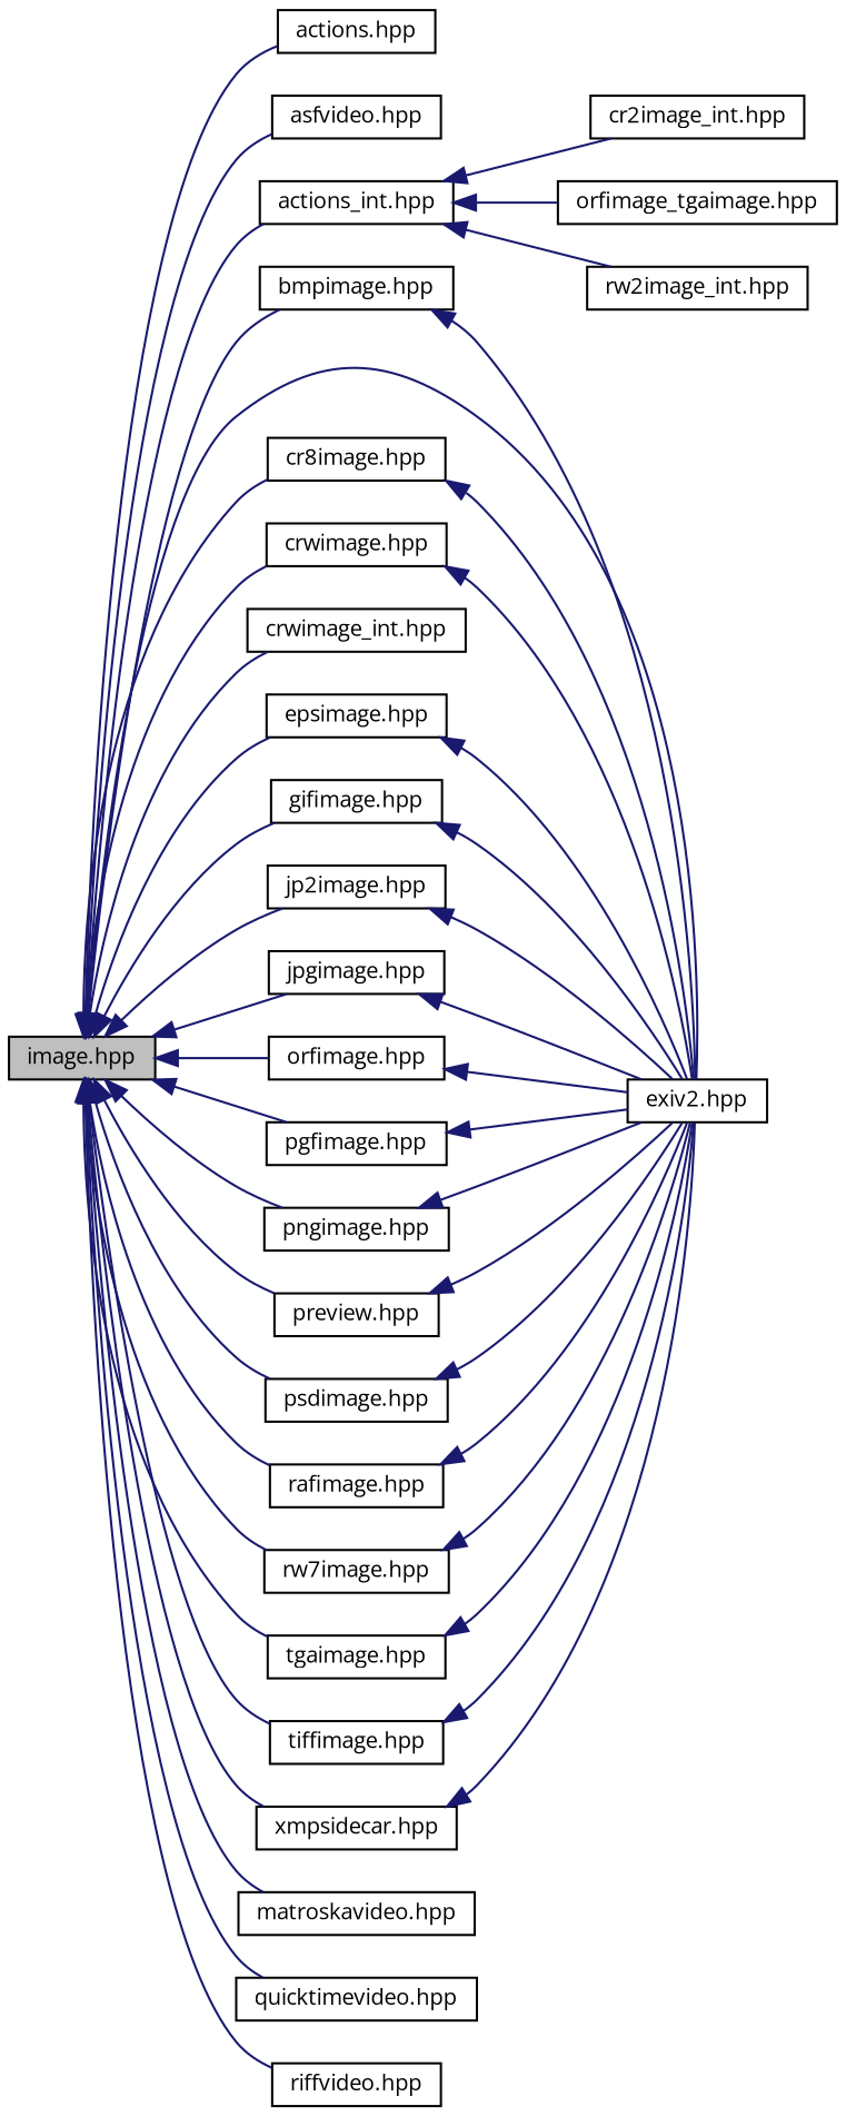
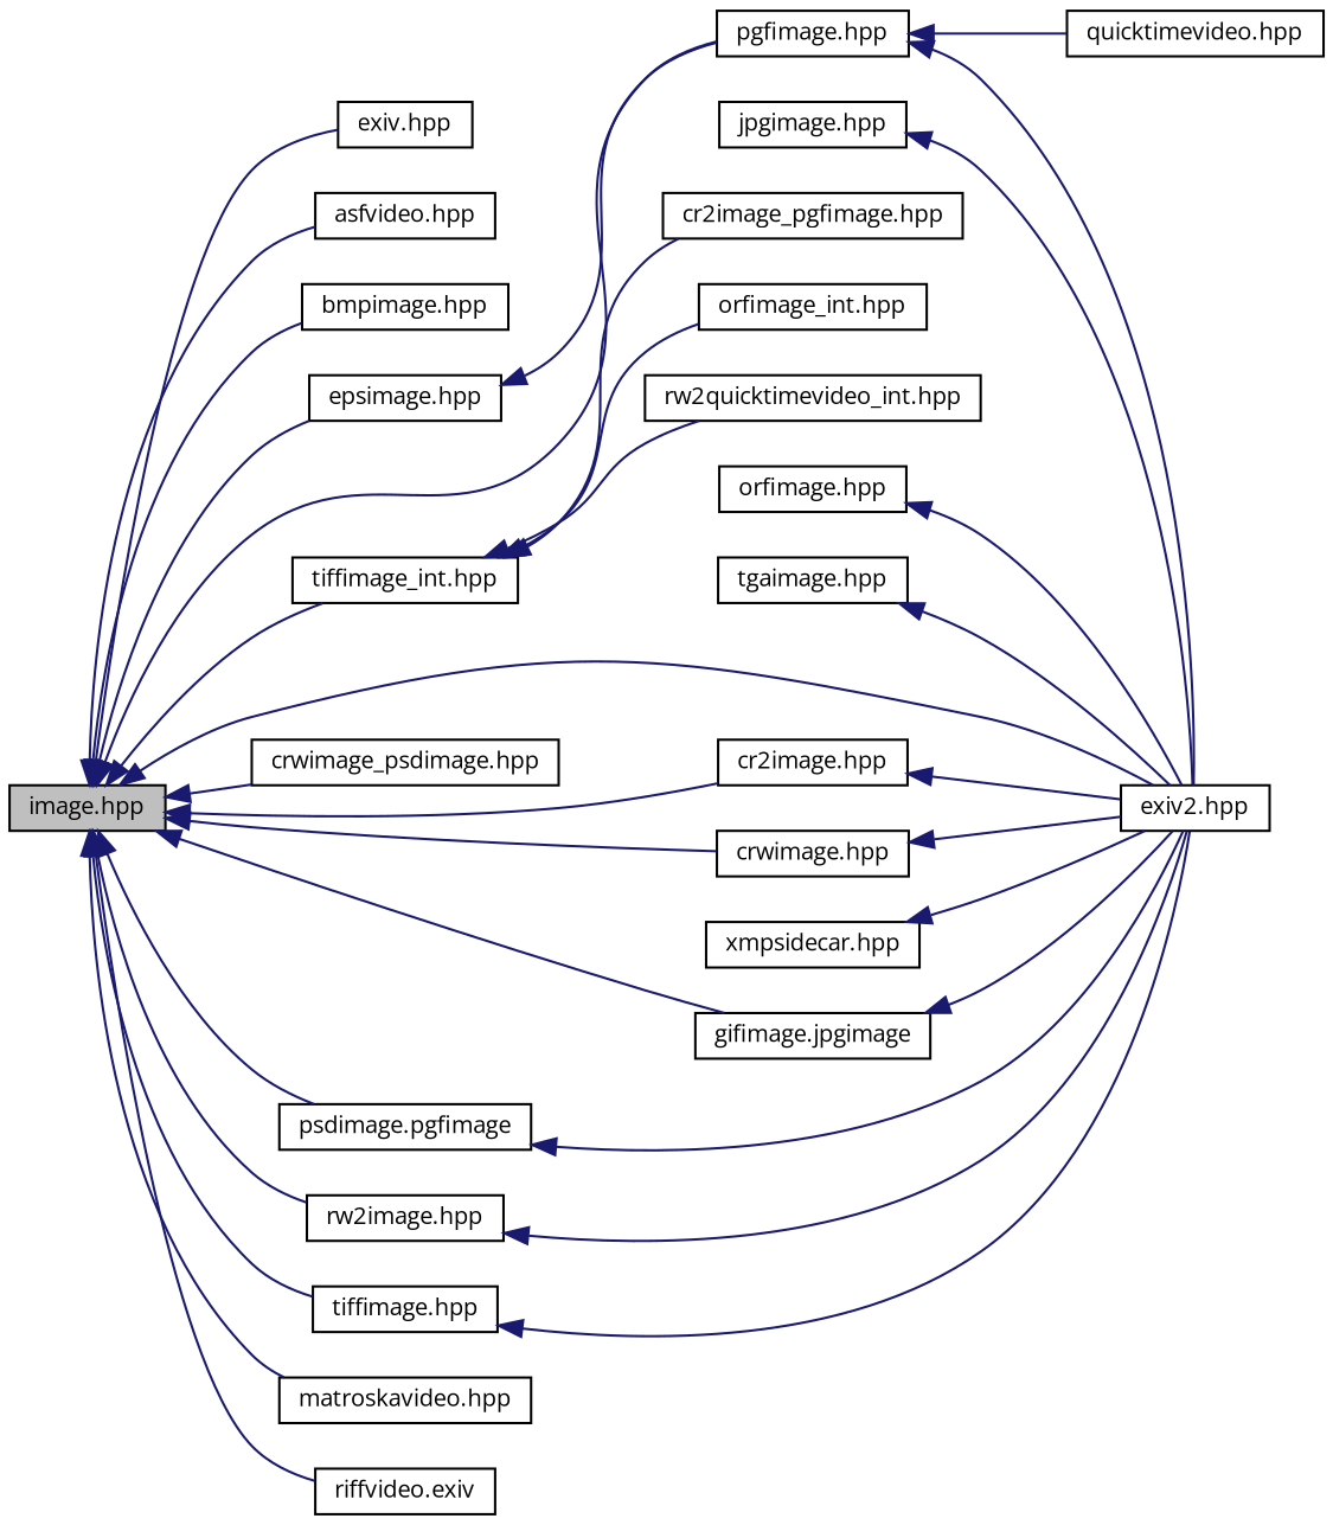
  digraph {
    fontname="Open Sans"
    rankdir=LR
    node [color=black fillcolor=white fontname="Open Sans" fontsize=10 shape=record style=filled]
    edge [color=midnightblue dir=back fontname="Open Sans" fontsize=10 labelfontname=FreeSans labelfontsize=10 style=solid]
    n1 [fillcolor=grey75 fontcolor=black height=0.2 label="image.hpp" width=0.4]
-   n2 [height=0.2 label="actions.hpp" width=0.4]
+   n2 [height=0.2 label="exiv.hpp" width=0.4]
    n3 [height=0.2 label="asfvideo.hpp" width=0.4]
    n4 [height=0.2 label="bmpimage.hpp" width=0.4]
    n5 [height=0.2 label="exiv2.hpp" width=0.4]
-   n6 [height=0.2 label="cr8image.hpp" width=0.4]
-   n7 [height=0.2 label="actions_int.hpp" width=0.4]
+   n6 [height=0.2 label="cr2image.hpp" width=0.4]
+   n7 [height=0.2 label="tiffimage_int.hpp" width=0.4]
    n8 [height=0.2 label="crwimage.hpp" width=0.4]
-   n9 [height=0.2 label="crwimage_int.hpp" width=0.4]
+   n9 [height=0.2 label="crwimage_psdimage.hpp" width=0.4]
    n10 [height=0.2 label="epsimage.hpp" width=0.4]
-   n11 [height=0.2 label="gifimage.hpp" width=0.4]
-   n12 [height=0.2 label="jp2image.hpp" width=0.4]
+   n11 [height=0.2 label="gifimage.jpgimage" width=0.4]
    n13 [height=0.2 label="jpgimage.hpp" width=0.4]
    n14 [height=0.2 label="orfimage.hpp" width=0.4]
    n15 [height=0.2 label="pgfimage.hpp" width=0.4]
-   n16 [height=0.2 label="pngimage.hpp" width=0.4]
-   n17 [height=0.2 label="preview.hpp" width=0.4]
-   n18 [height=0.2 label="psdimage.hpp" width=0.4]
-   n19 [height=0.2 label="rafimage.hpp" width=0.4]
-   n20 [height=0.2 label="rw7image.hpp" width=0.4]
+   n18 [height=0.2 label="psdimage.pgfimage" width=0.4]
+   n20 [height=0.2 label="rw2image.hpp" width=0.4]
    n21 [height=0.2 label="tgaimage.hpp" width=0.4]
    n22 [height=0.2 label="tiffimage.hpp" width=0.4]
    n23 [height=0.2 label="xmpsidecar.hpp" width=0.4]
    n24 [height=0.2 label="matroskavideo.hpp" width=0.4]
    n25 [height=0.2 label="quicktimevideo.hpp" width=0.4]
-   n26 [height=0.2 label="riffvideo.hpp" width=0.4]
-   n27 [height=0.2 label="cr2image_int.hpp" width=0.4]
-   n28 [height=0.2 label="orfimage_tgaimage.hpp" width=0.4]
-   n29 [height=0.2 label="rw2image_int.hpp" width=0.4]
+   n26 [height=0.2 label="riffvideo.exiv" width=0.4]
+   n27 [height=0.2 label="cr2image_pgfimage.hpp" width=0.4]
+   n28 [height=0.2 label="orfimage_int.hpp" width=0.4]
+   n29 [height=0.2 label="rw2quicktimevideo_int.hpp" width=0.4]
    n1 -> n2
    n1 -> n3
    n1 -> n4
    n1 -> n5
    n1 -> n6
    n1 -> n7
    n1 -> n8
    n1 -> n9
    n1 -> n10
    n1 -> n11
-   n1 -> n12
-   n1 -> n13
-   n1 -> n14
    n1 -> n15
-   n1 -> n16
-   n1 -> n17
    n1 -> n18
-   n1 -> n19
    n1 -> n20
-   n1 -> n21
    n1 -> n22
-   n1 -> n23
    n1 -> n24
-   n1 -> n25
+   n15 -> n25
    n1 -> n26
-   n4 -> n5
    n6 -> n5
    n7 -> n27
    n7 -> n28
    n7 -> n29
    n8 -> n5
-   n10 -> n5
+   n10 -> n15
    n11 -> n5
-   n12 -> n5
    n13 -> n5
    n14 -> n5
    n15 -> n5
-   n16 -> n5
-   n17 -> n5
    n18 -> n5
-   n19 -> n5
    n20 -> n5
    n21 -> n5
    n22 -> n5
    n23 -> n5
  }
